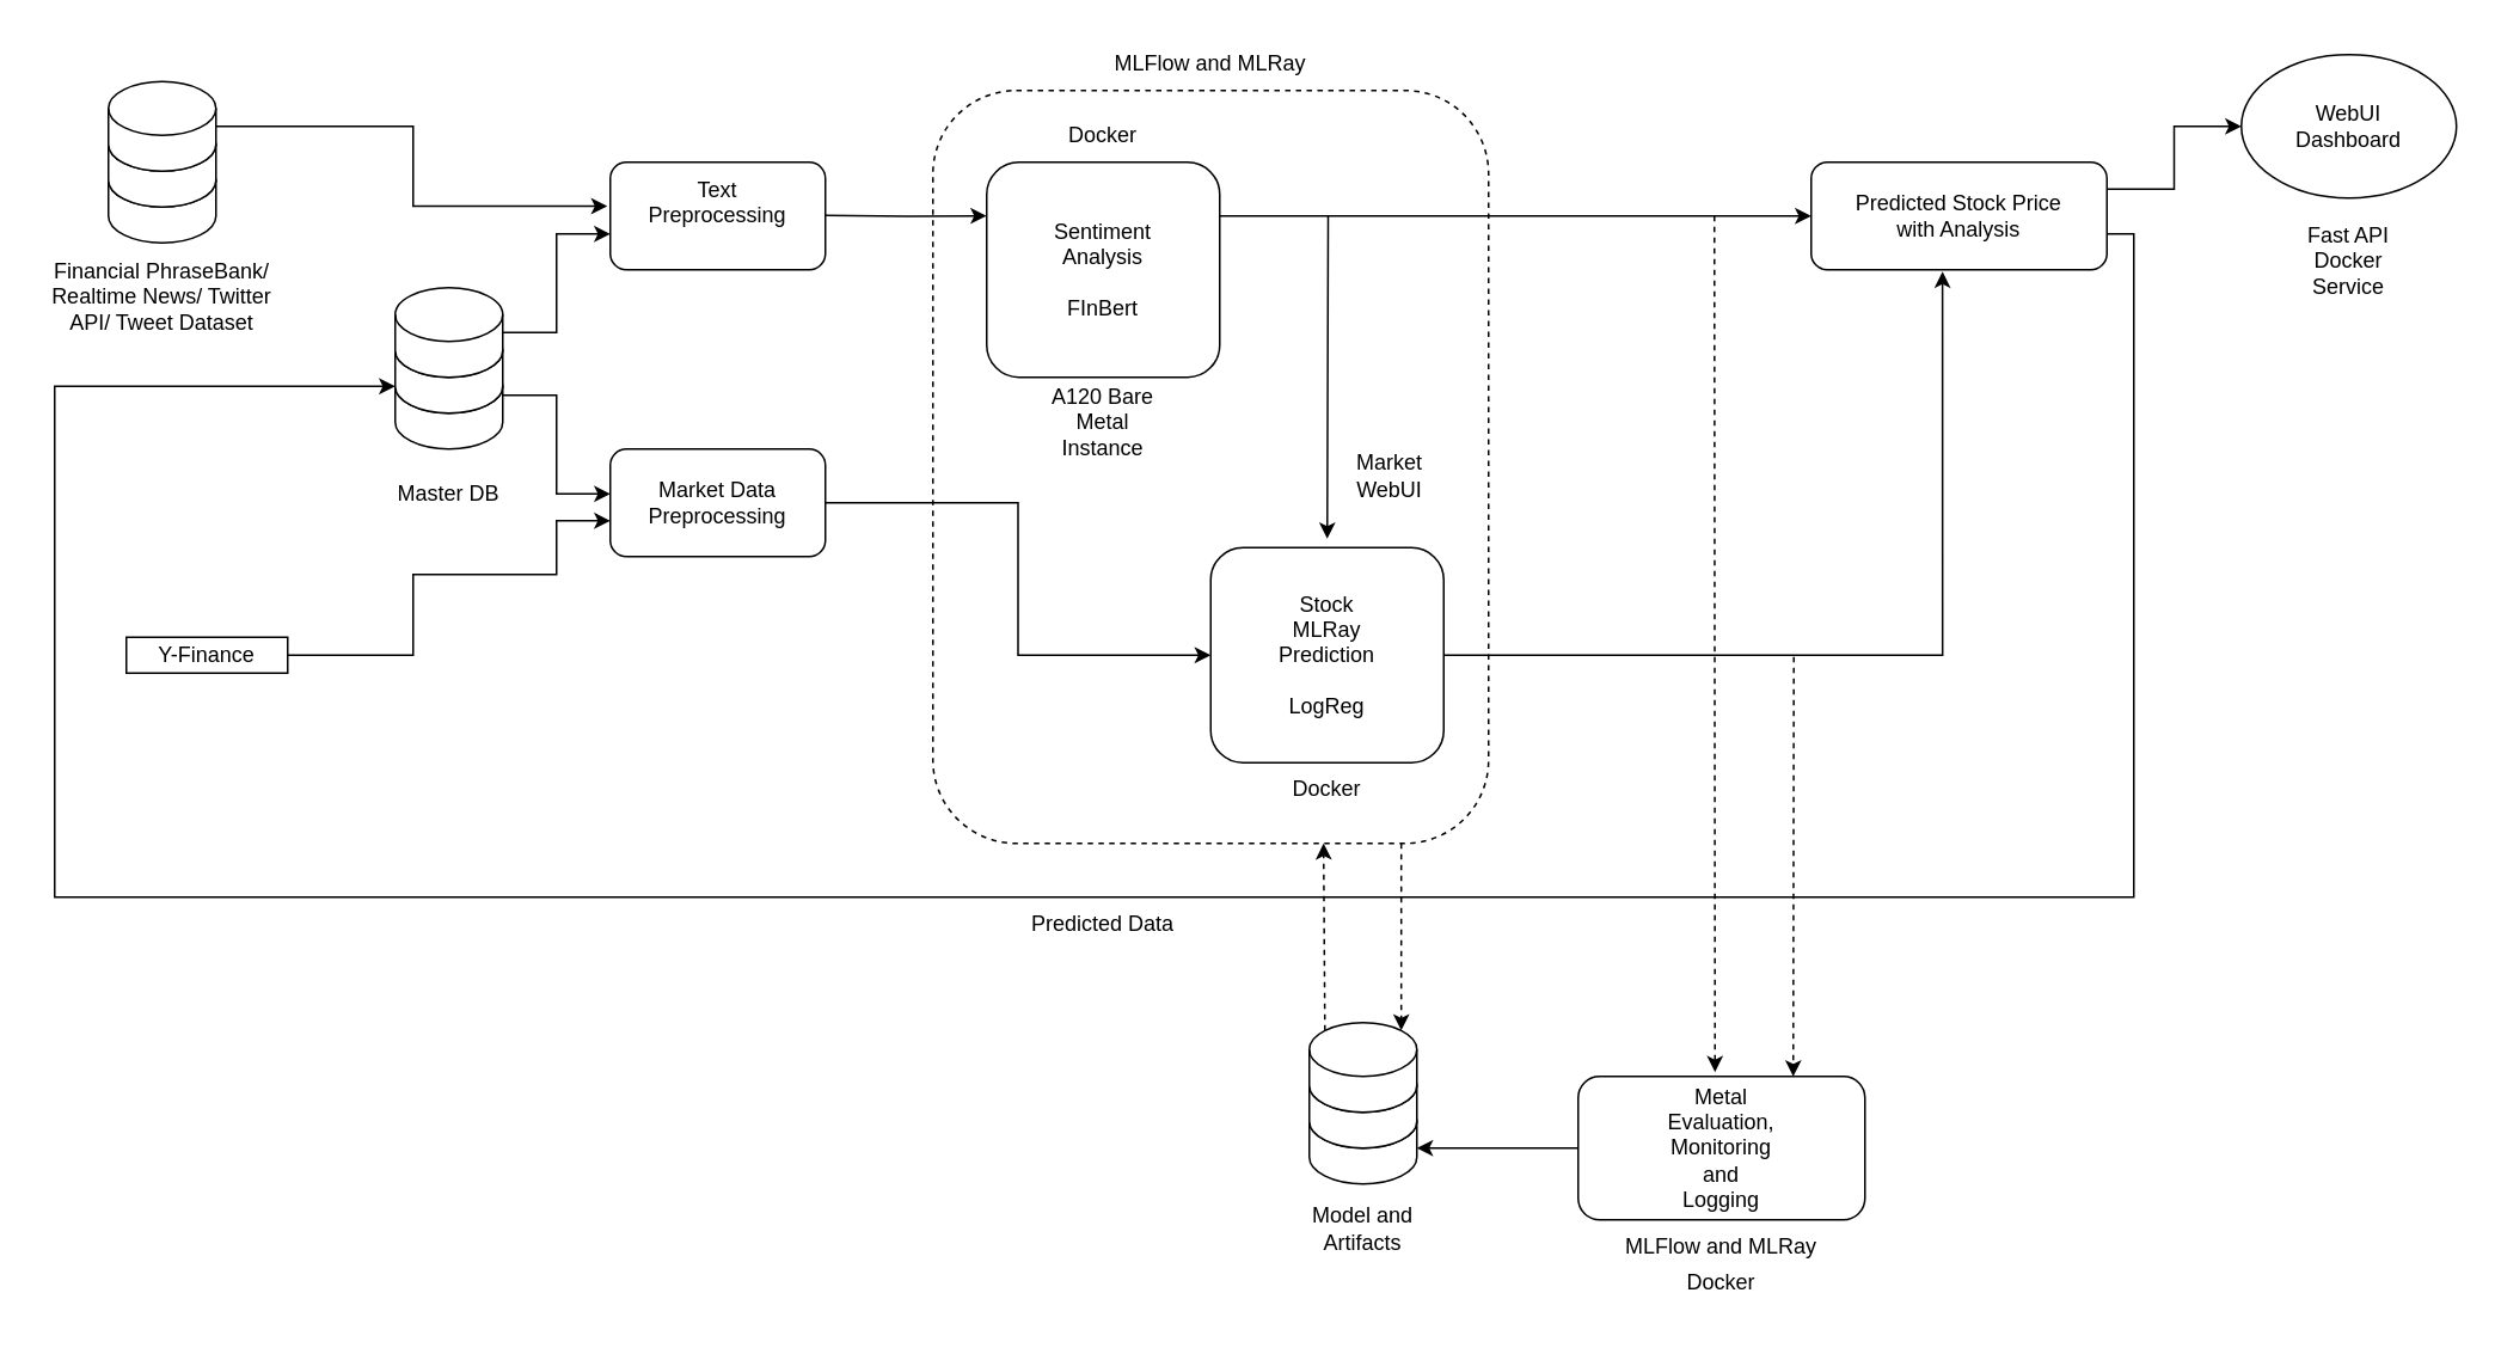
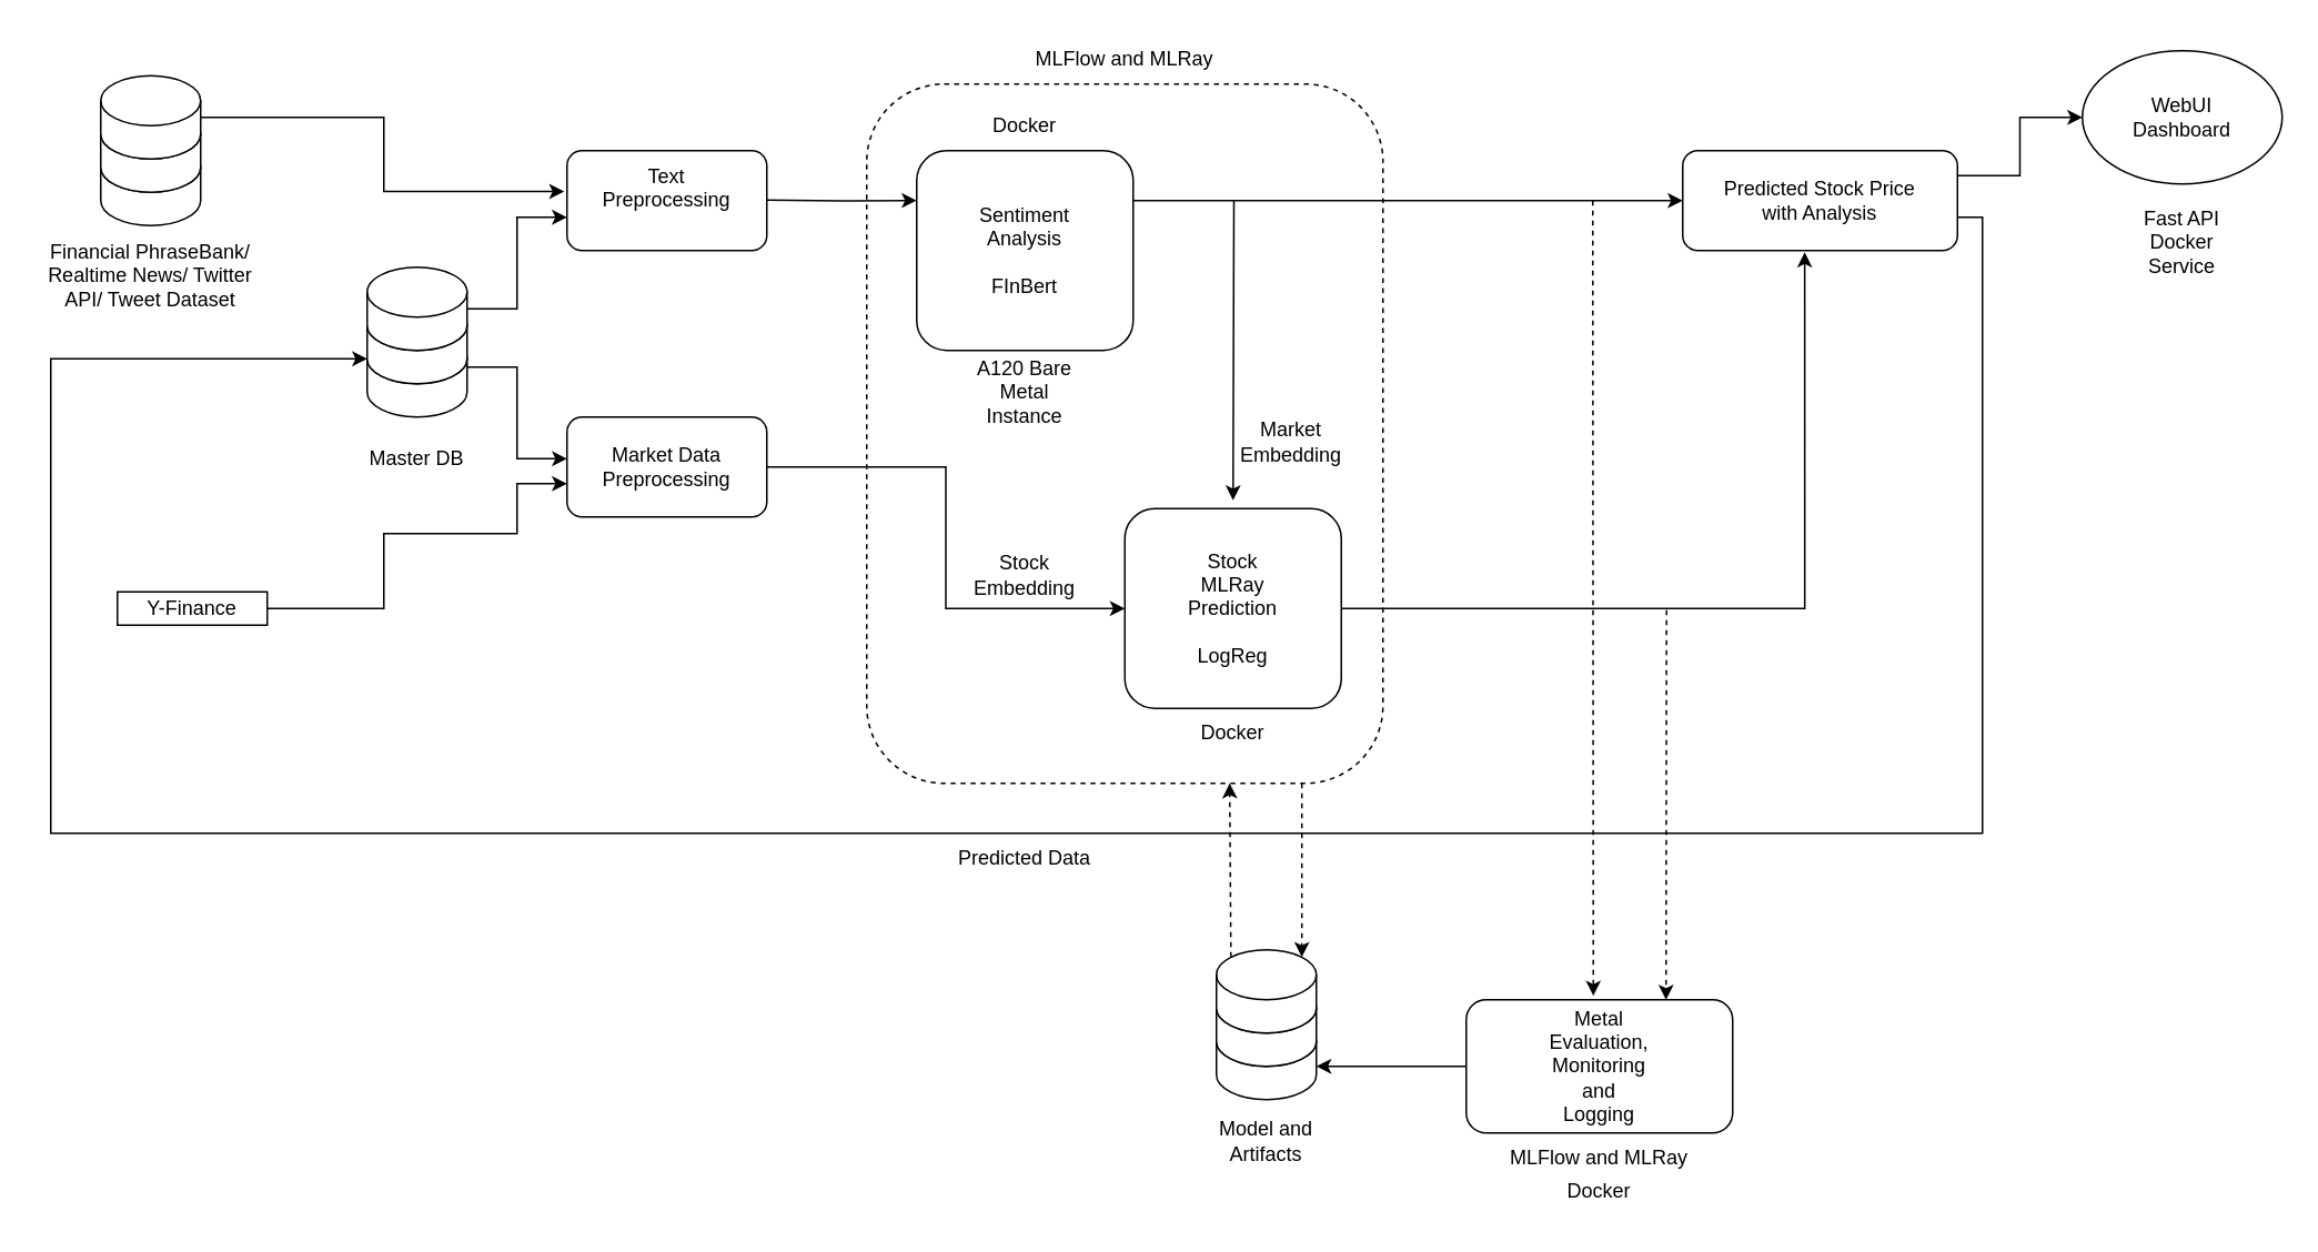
  <mxCell id="0" />
  <mxCell id="1" parent="0" />
  <mxCell id="2" value="" style="rounded=1;whiteSpace=wrap;html=1;dashed=1;" vertex="1" parent="1"><mxGeometry x="520" y="50" width="310" height="420" as="geometry" /></mxCell>
  <mxCell id="3" style="edgeStyle=orthogonalEdgeStyle;rounded=0;orthogonalLoop=1;jettySize=auto;html=1;exitX=1;exitY=0.25;exitDx=0;exitDy=0;" parent="1" source="21" edge="1"><mxGeometry relative="1" as="geometry"><mxPoint x="740" y="300" as="targetPoint" /><mxPoint x="740" y="230" as="sourcePoint" /></mxGeometry></mxCell>
  <mxCell id="4" value="" style="group" parent="1" vertex="1" connectable="0"><mxGeometry x="220" y="160" width="60" height="90" as="geometry" /></mxCell>
  <mxCell id="5" value="" style="group" parent="4" vertex="1" connectable="0"><mxGeometry width="60" height="90" as="geometry" /></mxCell>
  <mxCell id="6" value="" style="shape=cylinder3;whiteSpace=wrap;html=1;boundedLbl=1;backgroundOutline=1;size=15;" parent="5" vertex="1"><mxGeometry y="40" width="60" height="50" as="geometry" /></mxCell>
  <mxCell id="7" value="" style="group" parent="5" vertex="1" connectable="0"><mxGeometry width="60" height="70" as="geometry" /></mxCell>
  <mxCell id="8" value="" style="shape=cylinder3;whiteSpace=wrap;html=1;boundedLbl=1;backgroundOutline=1;size=15;" parent="7" vertex="1"><mxGeometry y="20" width="60" height="50" as="geometry" /></mxCell>
  <mxCell id="9" value="" style="shape=cylinder3;whiteSpace=wrap;html=1;boundedLbl=1;backgroundOutline=1;size=15;" parent="7" vertex="1"><mxGeometry width="60" height="50" as="geometry" /></mxCell>
  <mxCell id="10" value="Model and Artifacts" style="text;html=1;align=center;verticalAlign=middle;whiteSpace=wrap;rounded=0;" parent="1" vertex="1"><mxGeometry x="730" y="670" width="60" height="30" as="geometry" /></mxCell>
  <mxCell id="11" value="" style="group" parent="1" vertex="1" connectable="0"><mxGeometry x="340" y="250" width="120" height="60" as="geometry" /></mxCell>
  <mxCell id="12" value="" style="rounded=1;whiteSpace=wrap;html=1;" parent="11" vertex="1"><mxGeometry width="120" height="60" as="geometry" /></mxCell>
  <mxCell id="13" value="&lt;div&gt;Market Data&lt;/div&gt;&lt;div&gt;Preprocessing&lt;/div&gt;" style="text;html=1;align=center;verticalAlign=middle;whiteSpace=wrap;rounded=0;" parent="11" vertex="1"><mxGeometry x="30" y="15" width="60" height="30" as="geometry" /></mxCell>
  <mxCell id="14" value="" style="group" parent="1" vertex="1" connectable="0"><mxGeometry x="340" y="90" width="120" height="60" as="geometry" /></mxCell>
  <mxCell id="15" value="" style="rounded=1;whiteSpace=wrap;html=1;" parent="14" vertex="1"><mxGeometry width="120" height="60" as="geometry" /></mxCell>
  <mxCell id="16" value="Text Preprocessing&lt;div&gt;&lt;br&gt;&lt;/div&gt;" style="text;html=1;align=center;verticalAlign=middle;whiteSpace=wrap;rounded=0;" parent="14" vertex="1"><mxGeometry x="30" y="15" width="60" height="30" as="geometry" /></mxCell>
  <mxCell id="17" value="" style="group" parent="1" vertex="1" connectable="0"><mxGeometry x="675" y="305" width="130" height="120" as="geometry" /></mxCell>
  <mxCell id="18" value="" style="rounded=1;whiteSpace=wrap;html=1;" parent="17" vertex="1"><mxGeometry width="130" height="120" as="geometry" /></mxCell>
  <mxCell id="19" value="Stock MLRay Prediction&lt;div&gt;&lt;br&gt;&lt;/div&gt;&lt;div&gt;LogReg&lt;/div&gt;" style="text;html=1;align=center;verticalAlign=middle;whiteSpace=wrap;rounded=0;" parent="17" vertex="1"><mxGeometry x="35" y="45" width="60" height="30" as="geometry" /></mxCell>
  <mxCell id="20" value="" style="group" parent="1" vertex="1" connectable="0"><mxGeometry x="550" y="90" width="130" height="120" as="geometry" /></mxCell>
  <mxCell id="21" value="" style="rounded=1;whiteSpace=wrap;html=1;" parent="20" vertex="1"><mxGeometry width="130" height="120" as="geometry" /></mxCell>
  <mxCell id="22" value="Sentiment&lt;div&gt;Analysis&lt;/div&gt;&lt;div&gt;&lt;br&gt;&lt;/div&gt;&lt;div&gt;FInBert&lt;/div&gt;" style="text;html=1;align=center;verticalAlign=middle;whiteSpace=wrap;rounded=0;" parent="20" vertex="1"><mxGeometry x="35" y="45" width="60" height="30" as="geometry" /></mxCell>
  <mxCell id="23" value="" style="group" parent="1" vertex="1" connectable="0"><mxGeometry x="60" y="45" width="60" height="90" as="geometry" /></mxCell>
  <mxCell id="24" value="" style="group" parent="23" vertex="1" connectable="0"><mxGeometry width="60" height="90" as="geometry" /></mxCell>
  <mxCell id="25" value="" style="shape=cylinder3;whiteSpace=wrap;html=1;boundedLbl=1;backgroundOutline=1;size=15;" parent="24" vertex="1"><mxGeometry y="40" width="60" height="50" as="geometry" /></mxCell>
  <mxCell id="26" value="" style="group" parent="24" vertex="1" connectable="0"><mxGeometry width="60" height="70" as="geometry" /></mxCell>
  <mxCell id="27" value="" style="shape=cylinder3;whiteSpace=wrap;html=1;boundedLbl=1;backgroundOutline=1;size=15;" parent="26" vertex="1"><mxGeometry y="20" width="60" height="50" as="geometry" /></mxCell>
  <mxCell id="28" value="" style="shape=cylinder3;whiteSpace=wrap;html=1;boundedLbl=1;backgroundOutline=1;size=15;" parent="26" vertex="1"><mxGeometry width="60" height="50" as="geometry" /></mxCell>
  <mxCell id="29" value="Financial PhraseBank/ Realtime News/ Twitter API/ Tweet Dataset" style="text;html=1;align=center;verticalAlign=middle;whiteSpace=wrap;rounded=0;" parent="1" vertex="1"><mxGeometry x="20" y="150" width="140" height="30" as="geometry" /></mxCell>
  <mxCell id="30" value="" style="edgeStyle=orthogonalEdgeStyle;rounded=0;orthogonalLoop=1;jettySize=auto;html=1;" parent="1" source="9" target="15" edge="1"><mxGeometry relative="1" as="geometry"><Array as="points"><mxPoint x="310" y="185" /><mxPoint x="310" y="130" /></Array></mxGeometry></mxCell>
  <mxCell id="31" style="edgeStyle=orthogonalEdgeStyle;rounded=0;orthogonalLoop=1;jettySize=auto;html=1;exitX=1;exitY=0.5;exitDx=0;exitDy=0;exitPerimeter=0;entryX=-0.014;entryY=0.408;entryDx=0;entryDy=0;entryPerimeter=0;" parent="1" source="28" target="15" edge="1"><mxGeometry relative="1" as="geometry" /></mxCell>
  <mxCell id="32" value="" style="edgeStyle=orthogonalEdgeStyle;rounded=0;orthogonalLoop=1;jettySize=auto;html=1;" parent="1" edge="1"><mxGeometry relative="1" as="geometry"><mxPoint x="280" y="220" as="sourcePoint" /><mxPoint x="340" y="275" as="targetPoint" /><Array as="points"><mxPoint x="310" y="220" /><mxPoint x="310" y="275" /></Array></mxGeometry></mxCell>
  <mxCell id="33" style="edgeStyle=orthogonalEdgeStyle;rounded=0;orthogonalLoop=1;jettySize=auto;html=1;exitX=1;exitY=0.5;exitDx=0;exitDy=0;entryX=0;entryY=0.667;entryDx=0;entryDy=0;entryPerimeter=0;" parent="1" source="43" target="12" edge="1"><mxGeometry relative="1" as="geometry"><mxPoint x="270" y="320" as="targetPoint" /><Array as="points"><mxPoint y="365" x="230" /><mxPoint y="320" x="230" /><mxPoint x="310" y="320" /><mxPoint x="310" y="290" /></Array></mxGeometry></mxCell>
  <mxCell id="34" style="edgeStyle=orthogonalEdgeStyle;rounded=0;orthogonalLoop=1;jettySize=auto;html=1;exitX=1;exitY=0.25;exitDx=0;exitDy=0;" parent="1" edge="1"><mxGeometry relative="1" as="geometry"><mxPoint x="550" y="119.933" as="targetPoint" /><mxPoint x="460" y="119.6" as="sourcePoint" /></mxGeometry></mxCell>
  <mxCell id="35" style="edgeStyle=orthogonalEdgeStyle;rounded=0;orthogonalLoop=1;jettySize=auto;html=1;exitX=1;exitY=0.5;exitDx=0;exitDy=0;entryX=0;entryY=0.5;entryDx=0;entryDy=0;" parent="1" source="12" target="18" edge="1"><mxGeometry relative="1" as="geometry" /></mxCell>
- <mxCell id="36" value="Market WebUI" style="text;html=1;align=center;verticalAlign=middle;whiteSpace=wrap;rounded=0;" parent="1" vertex="1"><mxGeometry x="745" y="250" width="60" height="30" as="geometry" /></mxCell>
+ <mxCell id="36" value="Market Embedding" style="text;html=1;align=center;verticalAlign=middle;whiteSpace=wrap;rounded=0;" parent="1" vertex="1"><mxGeometry x="745" y="250" width="60" height="30" as="geometry" /></mxCell>
+ <mxCell id="37" value="Stock&lt;div&gt;Embedding&lt;/div&gt;" style="text;html=1;align=center;verticalAlign=middle;whiteSpace=wrap;rounded=0;" parent="1" vertex="1"><mxGeometry x="585" y="330" width="60" height="30" as="geometry" /></mxCell>
  <mxCell id="38" style="edgeStyle=orthogonalEdgeStyle;rounded=0;orthogonalLoop=1;jettySize=auto;html=1;exitX=1;exitY=0.5;exitDx=0;exitDy=0;entryX=0;entryY=1;entryDx=0;entryDy=-15;entryPerimeter=0;" parent="1" source="40" target="8" edge="1"><mxGeometry relative="1" as="geometry"><mxPoint x="210" y="570" as="targetPoint" /><Array as="points"><mxPoint x="1190" y="130" /><mxPoint x="1190" y="500" /><mxPoint x="30" y="500" /><mxPoint x="30" y="215" /></Array></mxGeometry></mxCell>
  <mxCell id="39" style="edgeStyle=orthogonalEdgeStyle;rounded=0;orthogonalLoop=1;jettySize=auto;html=1;exitX=1;exitY=0.25;exitDx=0;exitDy=0;entryX=0;entryY=0.5;entryDx=0;entryDy=0;" edge="1" parent="1" source="40" target="60"><mxGeometry relative="1" as="geometry" /></mxCell>
  <mxCell id="40" value="Predicted Stock Price&lt;div&gt;with Analysis&lt;/div&gt;" style="rounded=1;whiteSpace=wrap;html=1;" parent="1" vertex="1"><mxGeometry x="1010" y="90" width="165" height="60" as="geometry" /></mxCell>
  <mxCell id="41" style="edgeStyle=orthogonalEdgeStyle;rounded=0;orthogonalLoop=1;jettySize=auto;html=1;exitX=1;exitY=0.5;exitDx=0;exitDy=0;entryX=0.444;entryY=1.017;entryDx=0;entryDy=0;entryPerimeter=0;" parent="1" source="18" target="40" edge="1"><mxGeometry relative="1" as="geometry"><mxPoint x="1065" y="160" as="targetPoint" /></mxGeometry></mxCell>
  <mxCell id="42" value="" style="group" parent="1" vertex="1" connectable="0"><mxGeometry x="70" y="350" width="90" height="30" as="geometry" /></mxCell>
  <mxCell id="43" value="" style="rounded=0;whiteSpace=wrap;html=1;" parent="42" vertex="1"><mxGeometry y="5" width="90" height="20" as="geometry" /></mxCell>
  <mxCell id="44" value="Y-Finance" style="text;html=1;align=center;verticalAlign=middle;whiteSpace=wrap;rounded=0;" parent="42" vertex="1"><mxGeometry x="15" width="60" height="30" as="geometry" /></mxCell>
  <mxCell id="45" value="Predicted Data" style="text;html=1;align=center;verticalAlign=middle;whiteSpace=wrap;rounded=0;" vertex="1" parent="1"><mxGeometry x="510" y="500" width="210" height="30" as="geometry" /></mxCell>
  <mxCell id="46" value="" style="endArrow=classic;html=1;rounded=0;entryX=0;entryY=0.5;entryDx=0;entryDy=0;" edge="1" parent="1" target="40"><mxGeometry width="50" height="50" relative="1" as="geometry"><mxPoint x="740" y="120" as="sourcePoint" /><mxPoint x="870" y="85" as="targetPoint" /></mxGeometry></mxCell>
  <mxCell id="47" value="" style="group" vertex="1" connectable="0" parent="1"><mxGeometry x="730" y="570" width="60" height="90" as="geometry" /></mxCell>
  <mxCell id="48" value="" style="group" vertex="1" connectable="0" parent="47"><mxGeometry width="60" height="90" as="geometry" /></mxCell>
  <mxCell id="49" value="" style="shape=cylinder3;whiteSpace=wrap;html=1;boundedLbl=1;backgroundOutline=1;size=15;" vertex="1" parent="48"><mxGeometry y="40" width="60" height="50" as="geometry" /></mxCell>
  <mxCell id="50" value="" style="group" vertex="1" connectable="0" parent="48"><mxGeometry width="60" height="70" as="geometry" /></mxCell>
  <mxCell id="51" value="" style="shape=cylinder3;whiteSpace=wrap;html=1;boundedLbl=1;backgroundOutline=1;size=15;" vertex="1" parent="50"><mxGeometry y="20" width="60" height="50" as="geometry" /></mxCell>
  <mxCell id="52" value="" style="shape=cylinder3;whiteSpace=wrap;html=1;boundedLbl=1;backgroundOutline=1;size=15;" vertex="1" parent="50"><mxGeometry width="60" height="50" as="geometry" /></mxCell>
  <mxCell id="53" value="" style="endArrow=classic;html=1;rounded=0;exitX=0.145;exitY=0;exitDx=0;exitDy=4.35;exitPerimeter=0;entryX=0.703;entryY=1;entryDx=0;entryDy=0;entryPerimeter=0;dashed=1;" edge="1" parent="1" source="52" target="2"><mxGeometry width="50" height="50" relative="1" as="geometry"><mxPoint x="600" y="590" as="sourcePoint" /><mxPoint x="740" y="480" as="targetPoint" /></mxGeometry></mxCell>
  <mxCell id="54" value="" style="endArrow=classic;html=1;rounded=0;exitX=0.855;exitY=0;exitDx=0;exitDy=4.35;exitPerimeter=0;dashed=1;entryX=0.855;entryY=0;entryDx=0;entryDy=4.35;entryPerimeter=0;" edge="1" parent="1" target="52"><mxGeometry width="50" height="50" relative="1" as="geometry"><mxPoint x="781.3" y="470" as="sourcePoint" /><mxPoint x="812.3" y="584" as="targetPoint" /></mxGeometry></mxCell>
  <mxCell id="55" value="Master DB" style="text;html=1;align=center;verticalAlign=middle;whiteSpace=wrap;rounded=0;" vertex="1" parent="1"><mxGeometry x="220" y="260" width="60" height="30" as="geometry" /></mxCell>
  <mxCell id="56" value="A120 Bare Metal Instance" style="text;html=1;align=center;verticalAlign=middle;whiteSpace=wrap;rounded=0;" vertex="1" parent="1"><mxGeometry x="585" y="220" width="60" height="30" as="geometry" /></mxCell>
  <mxCell id="57" value="MLFlow and MLRay" style="text;html=1;align=center;verticalAlign=middle;whiteSpace=wrap;rounded=0;" vertex="1" parent="1"><mxGeometry x="555" y="20" width="240" height="30" as="geometry" /></mxCell>
  <mxCell id="58" value="Docker" style="text;html=1;align=center;verticalAlign=middle;whiteSpace=wrap;rounded=0;" vertex="1" parent="1"><mxGeometry x="585" y="60" width="60" height="30" as="geometry" /></mxCell>
  <mxCell id="59" value="Docker" style="text;html=1;align=center;verticalAlign=middle;whiteSpace=wrap;rounded=0;" vertex="1" parent="1"><mxGeometry x="710" y="425" width="60" height="30" as="geometry" /></mxCell>
  <mxCell id="60" value="" style="ellipse;whiteSpace=wrap;html=1;" vertex="1" parent="1"><mxGeometry x="1250" width="120" height="80" as="geometry" y="30" /></mxCell>
  <mxCell id="61" value="WebUI Dashboard" style="text;html=1;align=center;verticalAlign=middle;whiteSpace=wrap;rounded=0;" vertex="1" parent="1"><mxGeometry x="1270" y="37.5" width="80" height="65" as="geometry" /></mxCell>
  <mxCell id="62" value="Fast API&lt;div&gt;Docker Service&lt;/div&gt;" style="text;html=1;align=center;verticalAlign=middle;whiteSpace=wrap;rounded=0;" vertex="1" parent="1"><mxGeometry x="1280" y="130" width="60" height="30" as="geometry" /></mxCell>
  <mxCell id="63" value="" style="endArrow=classic;html=1;rounded=0;exitX=0.855;exitY=0;exitDx=0;exitDy=4.35;exitPerimeter=0;dashed=1;" edge="1" parent="1"><mxGeometry width="50" height="50" relative="1" as="geometry"><mxPoint x="1000.3" y="366" as="sourcePoint" /><mxPoint x="1000" y="600" as="targetPoint" /></mxGeometry></mxCell>
  <mxCell id="64" value="" style="endArrow=classic;html=1;rounded=0;dashed=1;entryX=0.477;entryY=-0.03;entryDx=0;entryDy=0;entryPerimeter=0;" edge="1" parent="1" target="66"><mxGeometry width="50" height="50" relative="1" as="geometry"><mxPoint x="956" y="120" as="sourcePoint" /><mxPoint x="930" y="600" as="targetPoint" /></mxGeometry></mxCell>
  <mxCell id="65" style="edgeStyle=orthogonalEdgeStyle;rounded=0;orthogonalLoop=1;jettySize=auto;html=1;exitX=0;exitY=0.5;exitDx=0;exitDy=0;" edge="1" parent="1" source="66"><mxGeometry relative="1" as="geometry"><mxPoint x="790" y="640" as="targetPoint" /></mxGeometry></mxCell>
  <mxCell id="66" value="" style="rounded=1;whiteSpace=wrap;html=1;" vertex="1" parent="1"><mxGeometry x="880" y="600" width="160" height="80" as="geometry" /></mxCell>
  <mxCell id="67" value="Metal Evaluation,&lt;div&gt;Monitoring and Logging&lt;/div&gt;" style="text;html=1;align=center;verticalAlign=middle;whiteSpace=wrap;rounded=0;" vertex="1" parent="1"><mxGeometry x="930" y="625" width="60" height="30" as="geometry" /></mxCell>
  <mxCell id="68" value="MLFlow and MLRay" style="text;html=1;align=center;verticalAlign=middle;whiteSpace=wrap;rounded=0;" vertex="1" parent="1"><mxGeometry x="840" y="680" width="240" height="30" as="geometry" /></mxCell>
  <mxCell id="69" value="Docker" style="text;html=1;align=center;verticalAlign=middle;whiteSpace=wrap;rounded=0;" vertex="1" parent="1"><mxGeometry x="840" y="700" width="240" height="30" as="geometry" /></mxCell>
